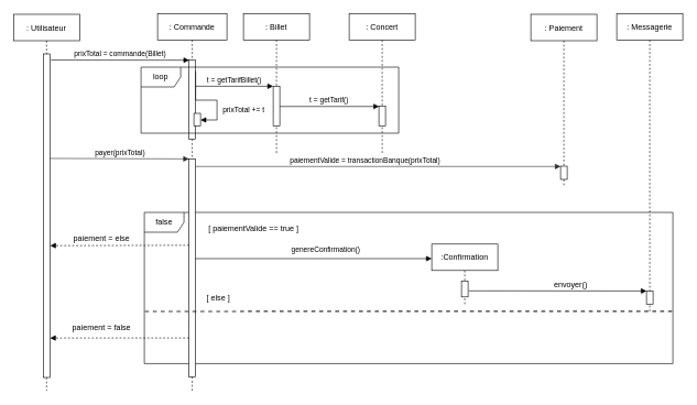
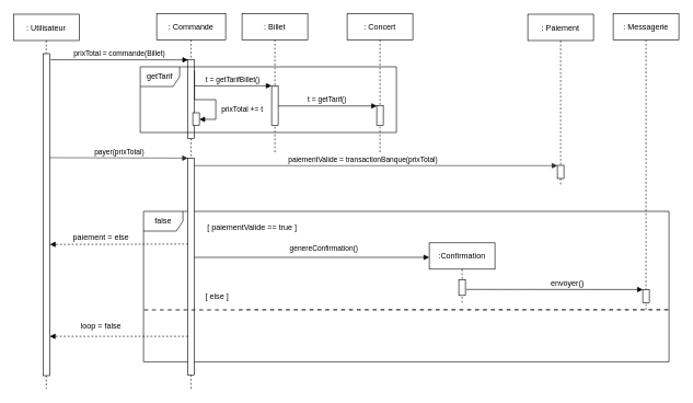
  <mxCell id="0" />
  <mxCell id="1" parent="0" />
  <mxCell id="2" value=": Utilisateur" style="shape=umlLifeline;perimeter=lifelinePerimeter;container=1;collapsible=0;recursiveResize=0;rounded=0;shadow=0;strokeWidth=1;" parent="1" vertex="1"><mxGeometry x="20" y="21" width="100" height="570" as="geometry" /></mxCell>
  <mxCell id="3" value="" style="points=[];perimeter=orthogonalPerimeter;rounded=0;shadow=0;strokeWidth=1;" parent="2" vertex="1"><mxGeometry x="45" y="60" width="10" height="490" as="geometry" /></mxCell>
  <mxCell id="4" value=": Commande" style="shape=umlLifeline;perimeter=lifelinePerimeter;container=1;collapsible=0;recursiveResize=0;rounded=0;shadow=0;strokeWidth=1;" parent="1" vertex="1"><mxGeometry x="238" y="20" width="105" height="571" as="geometry" /></mxCell>
  <mxCell id="5" value="" style="points=[];perimeter=orthogonalPerimeter;rounded=0;shadow=0;strokeWidth=1;" parent="4" vertex="1"><mxGeometry x="47.5" y="70" width="10" height="120" as="geometry" /></mxCell>
  <mxCell id="6" value="[ paiementValide == true ]" style="text;html=1;align=center;verticalAlign=middle;resizable=0;points=[];autosize=1;" parent="4" vertex="1"><mxGeometry x="65" y="311" width="160" height="30" as="geometry" /></mxCell>
  <mxCell id="7" value="&amp;nbsp;[ else ]" style="text;html=1;align=center;verticalAlign=middle;resizable=0;points=[];autosize=1;" parent="4" vertex="1"><mxGeometry x="65" y="420" width="50" height="20" as="geometry" /></mxCell>
  <mxCell id="8" value="" style="html=1;points=[];perimeter=orthogonalPerimeter;outlineConnect=0;targetShapes=umlLifeline;portConstraint=eastwest;newEdgeStyle={&quot;edgeStyle&quot;:&quot;elbowEdgeStyle&quot;,&quot;elbow&quot;:&quot;vertical&quot;,&quot;curved&quot;:0,&quot;rounded&quot;:0};" parent="4" vertex="1"><mxGeometry x="55" y="151" width="10" height="19" as="geometry" /></mxCell>
  <mxCell id="9" value="prixTotal += t" style="html=1;align=left;spacingLeft=2;endArrow=block;rounded=0;edgeStyle=orthogonalEdgeStyle;curved=0;rounded=0;exitX=1.011;exitY=0.142;exitDx=0;exitDy=0;exitPerimeter=0;" parent="4" source="5" target="8" edge="1"><mxGeometry x="0.363" y="5" relative="1" as="geometry"><mxPoint x="60" y="131" as="sourcePoint" /><Array as="points"><mxPoint x="90" y="131" /><mxPoint x="90" y="161" /></Array><mxPoint as="offset" /></mxGeometry></mxCell>
  <mxCell id="10" value=":Confirmation" style="shape=umlLifeline;perimeter=lifelinePerimeter;container=1;collapsible=0;recursiveResize=0;rounded=0;shadow=0;strokeWidth=1;" parent="4" vertex="1"><mxGeometry x="415" y="349" width="100" height="91" as="geometry" /></mxCell>
  <mxCell id="11" value="" style="points=[];perimeter=orthogonalPerimeter;rounded=0;shadow=0;strokeWidth=1;" parent="10" vertex="1"><mxGeometry x="45" y="56" width="10" height="24" as="geometry" /></mxCell>
  <mxCell id="12" value="false" style="shape=umlFrame;whiteSpace=wrap;html=1;pointerEvents=0;" parent="4" vertex="1"><mxGeometry x="-20" y="301" width="800" height="229" as="geometry" /></mxCell>
  <mxCell id="13" value="" style="html=1;points=[];perimeter=orthogonalPerimeter;outlineConnect=0;targetShapes=umlLifeline;portConstraint=eastwest;newEdgeStyle={&quot;edgeStyle&quot;:&quot;elbowEdgeStyle&quot;,&quot;elbow&quot;:&quot;vertical&quot;,&quot;curved&quot;:0,&quot;rounded&quot;:0};" parent="4" vertex="1"><mxGeometry x="47.5" y="220" width="10" height="330" as="geometry" /></mxCell>
  <mxCell id="14" value="" style="endArrow=none;html=1;opacity=80;strokeWidth=2;dashed=1;entryX=0.999;entryY=0.654;entryDx=0;entryDy=0;entryPerimeter=0;exitX=0.001;exitY=0.655;exitDx=0;exitDy=0;exitPerimeter=0;" parent="4" source="12" target="12" edge="1"><mxGeometry width="50" height="50" relative="1" as="geometry"><mxPoint x="-15" y="451" as="sourcePoint" /><mxPoint x="635" y="451" as="targetPoint" /></mxGeometry></mxCell>
  <mxCell id="15" value="prixTotal = commande(Billet)" style="verticalAlign=bottom;endArrow=block;shadow=0;strokeWidth=1;exitX=1.167;exitY=0.019;exitDx=0;exitDy=0;exitPerimeter=0;entryX=0.035;entryY=0.004;entryDx=0;entryDy=0;entryPerimeter=0;" parent="1" source="3" target="5" edge="1"><mxGeometry relative="1" as="geometry"><mxPoint x="188" y="70" as="sourcePoint" /><mxPoint x="258" y="100" as="targetPoint" /><Array as="points" /></mxGeometry></mxCell>
  <mxCell id="16" value=": Billet" style="shape=umlLifeline;perimeter=lifelinePerimeter;container=1;collapsible=0;recursiveResize=0;rounded=0;shadow=0;strokeWidth=1;" parent="1" vertex="1"><mxGeometry x="368" y="20" width="100" height="211" as="geometry" /></mxCell>
  <mxCell id="17" value="" style="points=[];perimeter=orthogonalPerimeter;rounded=0;shadow=0;strokeWidth=1;" parent="16" vertex="1"><mxGeometry x="45" y="110" width="10" height="60" as="geometry" /></mxCell>
  <mxCell id="18" value=": Concert" style="shape=umlLifeline;perimeter=lifelinePerimeter;container=1;collapsible=0;recursiveResize=0;rounded=0;shadow=0;strokeWidth=1;" parent="1" vertex="1"><mxGeometry x="528" y="20" width="100" height="211" as="geometry" /></mxCell>
  <mxCell id="19" value="" style="points=[];perimeter=orthogonalPerimeter;rounded=0;shadow=0;strokeWidth=1;" parent="18" vertex="1"><mxGeometry x="45" y="140" width="10" height="30" as="geometry" /></mxCell>
  <mxCell id="20" value=": Messagerie" style="shape=umlLifeline;perimeter=lifelinePerimeter;container=1;collapsible=0;recursiveResize=0;rounded=0;shadow=0;strokeWidth=1;" parent="1" vertex="1"><mxGeometry x="933" y="20" width="100" height="451" as="geometry" /></mxCell>
  <mxCell id="21" value="" style="points=[];perimeter=orthogonalPerimeter;rounded=0;shadow=0;strokeWidth=1;" parent="20" vertex="1"><mxGeometry x="45" y="420" width="10" height="20" as="geometry" /></mxCell>
  <mxCell id="22" value="t = getTarifBillet()" style="verticalAlign=bottom;endArrow=block;shadow=0;strokeWidth=1;entryX=-0.004;entryY=-0.001;entryDx=0;entryDy=0;entryPerimeter=0;" parent="1" source="5" target="17" edge="1"><mxGeometry relative="1" as="geometry"><mxPoint x="288" y="130" as="sourcePoint" /><mxPoint x="408" y="127" as="targetPoint" /></mxGeometry></mxCell>
  <mxCell id="23" value="t = getTarif()" style="verticalAlign=bottom;endArrow=block;shadow=0;strokeWidth=1;entryX=0.033;entryY=0.02;entryDx=0;entryDy=0;entryPerimeter=0;" parent="1" source="17" edge="1" target="19"><mxGeometry relative="1" as="geometry"><mxPoint x="432" y="150.04" as="sourcePoint" /><mxPoint x="572" y="150" as="targetPoint" /></mxGeometry></mxCell>
  <mxCell id="24" value="" style="endArrow=block;html=1;endFill=1;opacity=80;strokeColor=#000000;exitX=1.036;exitY=0.323;exitDx=0;exitDy=0;exitPerimeter=0;" parent="1" source="3" target="13" edge="1"><mxGeometry width="50" height="50" relative="1" as="geometry"><mxPoint x="73" y="239" as="sourcePoint" /><mxPoint x="278" y="240" as="targetPoint" /></mxGeometry></mxCell>
  <mxCell id="25" value="payer(prixTotal)" style="edgeLabel;html=1;align=center;verticalAlign=middle;resizable=0;points=[];" parent="24" vertex="1" connectable="0"><mxGeometry x="-0.118" relative="1" as="geometry"><mxPoint x="12.41" y="-10.05" as="offset" /></mxGeometry></mxCell>
  <mxCell id="26" value="" style="endArrow=block;html=1;strokeColor=#000000;entryX=1.034;entryY=0.878;entryDx=0;entryDy=0;entryPerimeter=0;endFill=1;dashed=1;" parent="1" source="13" target="3" edge="1"><mxGeometry width="50" height="50" relative="1" as="geometry"><mxPoint x="468" y="470" as="sourcePoint" /><mxPoint x="93" y="511" as="targetPoint" /></mxGeometry></mxCell>
- <mxCell id="27" value="paiement = false" style="text;html=1;align=center;verticalAlign=middle;resizable=0;points=[];autosize=1;" parent="1" vertex="1"><mxGeometry x="98" y="481" width="110" height="30" as="geometry" /></mxCell>
+ <mxCell id="27" value="loop = false" style="text;html=1;align=center;verticalAlign=middle;resizable=0;points=[];autosize=1;" parent="1" vertex="1"><mxGeometry x="98" y="481" width="110" height="30" as="geometry" /></mxCell>
  <mxCell id="28" value="" style="endArrow=block;html=1;entryX=1.052;entryY=0.613;entryDx=0;entryDy=0;entryPerimeter=0;endFill=1;exitX=0.026;exitY=0.615;exitDx=0;exitDy=0;exitPerimeter=0;dashed=1;" parent="1" edge="1"><mxGeometry width="50" height="50" relative="1" as="geometry"><mxPoint x="285.76" y="370.772" as="sourcePoint" /><mxPoint x="75.52" y="371.37" as="targetPoint" /></mxGeometry></mxCell>
  <mxCell id="29" value="paiement = else" style="text;html=1;align=center;verticalAlign=middle;resizable=0;points=[];autosize=1;" parent="1" vertex="1"><mxGeometry x="98" y="346" width="110" height="30" as="geometry" /></mxCell>
- <mxCell id="30" value="loop" style="shape=umlFrame;whiteSpace=wrap;html=1;pointerEvents=0;" parent="1" vertex="1"><mxGeometry x="213" y="101" width="390" height="100" as="geometry" /></mxCell>
+ <mxCell id="30" value="getTarif" style="shape=umlFrame;whiteSpace=wrap;html=1;pointerEvents=0;" parent="1" vertex="1"><mxGeometry x="213" y="101" width="390" height="100" as="geometry" /></mxCell>
  <mxCell id="31" value="genereConfirmation()" style="endArrow=block;endFill=1;html=1;edgeStyle=orthogonalEdgeStyle;align=left;verticalAlign=top;rounded=0;" parent="1" source="13" edge="1"><mxGeometry x="-0.2" y="26" relative="1" as="geometry"><mxPoint x="294" y="390" as="sourcePoint" /><mxPoint x="653" y="391" as="targetPoint" /><Array as="points"><mxPoint x="474" y="391" /></Array><mxPoint as="offset" /></mxGeometry></mxCell>
  <mxCell id="32" value=": Paiement" style="shape=umlLifeline;perimeter=lifelinePerimeter;container=1;collapsible=0;recursiveResize=0;rounded=0;shadow=0;strokeWidth=1;" vertex="1" parent="1"><mxGeometry x="803" y="21" width="100" height="260" as="geometry" /></mxCell>
  <mxCell id="33" value="" style="points=[];perimeter=orthogonalPerimeter;rounded=0;shadow=0;strokeWidth=1;" vertex="1" parent="32"><mxGeometry x="45" y="230" width="10" height="20" as="geometry" /></mxCell>
  <mxCell id="34" value="" style="endArrow=block;html=1;endFill=1;opacity=80;strokeColor=#000000;entryX=0.014;entryY=0.023;entryDx=0;entryDy=0;entryPerimeter=0;" edge="1" parent="1" source="13" target="33"><mxGeometry width="50" height="50" relative="1" as="geometry"><mxPoint x="303" y="261" as="sourcePoint" /><mxPoint x="504" y="261" as="targetPoint" /></mxGeometry></mxCell>
  <mxCell id="35" value="paiementValide = transactionBanque(prixTotal)" style="edgeLabel;html=1;align=center;verticalAlign=middle;resizable=0;points=[];" vertex="1" connectable="0" parent="34"><mxGeometry x="-0.118" relative="1" as="geometry"><mxPoint x="12.41" y="-10.05" as="offset" /></mxGeometry></mxCell>
  <mxCell id="36" value="" style="endArrow=block;html=1;exitX=1.121;exitY=0.617;exitDx=0;exitDy=0;exitPerimeter=0;endFill=1;entryX=0.017;entryY=-0.001;entryDx=0;entryDy=0;entryPerimeter=0;" parent="1" edge="1" target="21" source="11"><mxGeometry width="50" height="50" relative="1" as="geometry"><mxPoint x="710.17" y="436.51" as="sourcePoint" /><mxPoint x="838" y="436.51" as="targetPoint" /></mxGeometry></mxCell>
  <mxCell id="37" value="envoyer()" style="text;html=1;align=center;verticalAlign=middle;resizable=0;points=[];autosize=1;" parent="1" vertex="1"><mxGeometry x="828" y="420" width="70" height="20" as="geometry" /></mxCell>
